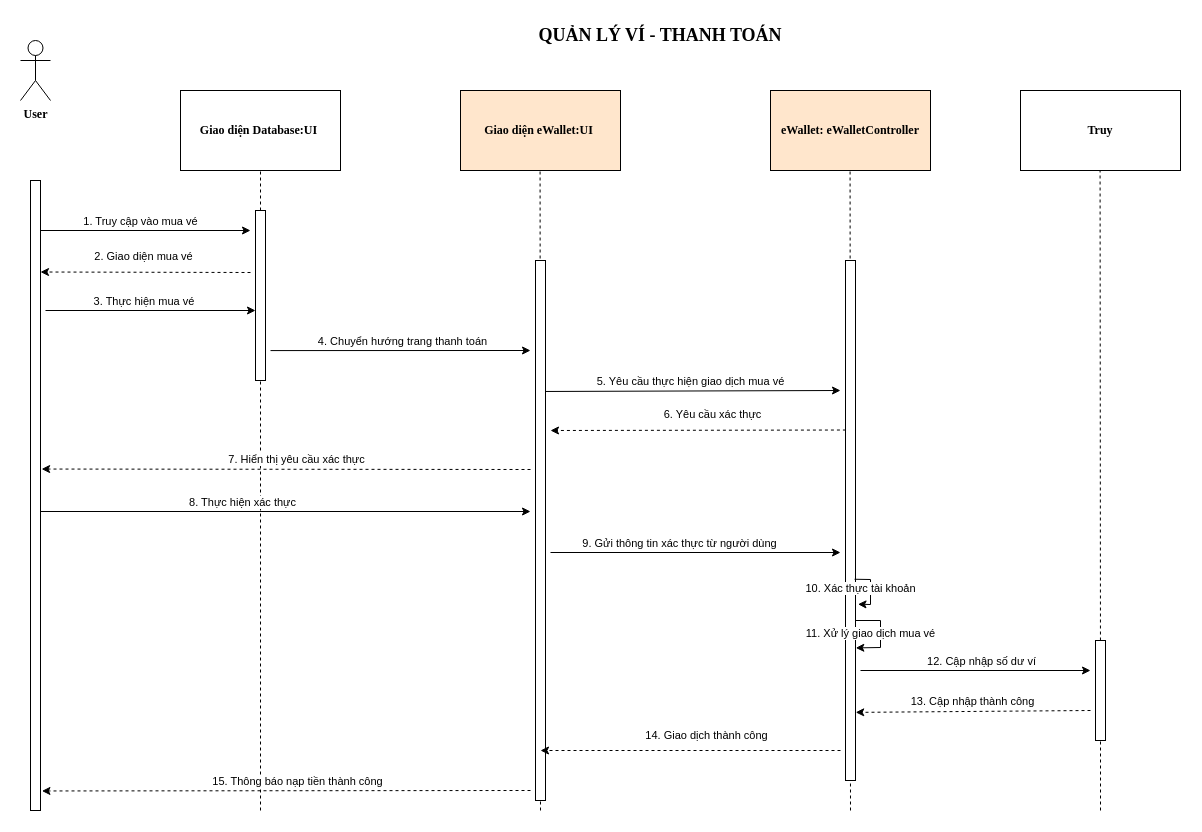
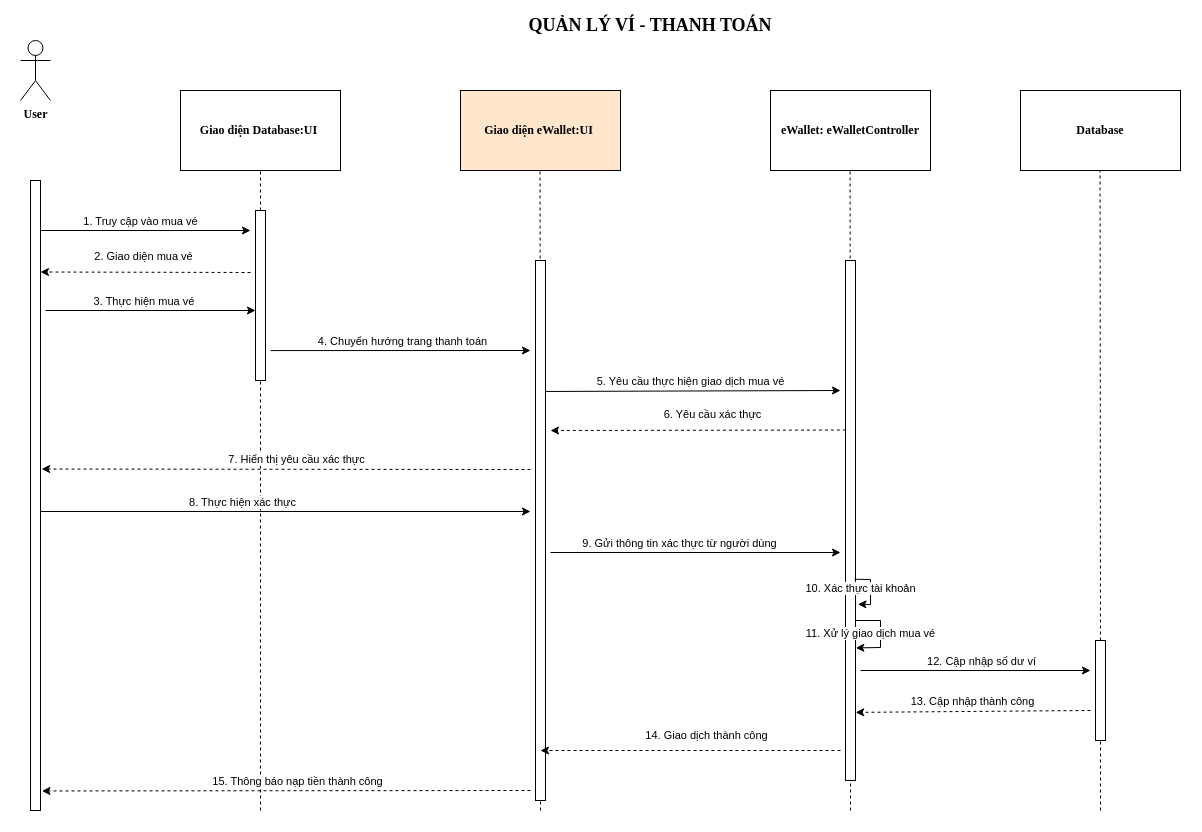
  <mxCell id="0" />
  <mxCell id="1" parent="0" />
  <mxCell id="2" value="User" style="shape=umlActor;verticalLabelPosition=bottom;verticalAlign=top;html=1;outlineConnect=0;fontFamily=Verdana;fontStyle=1" parent="1" vertex="1"><mxGeometry x="20" y="40" width="30" height="60" as="geometry" /></mxCell>
  <mxCell id="3" value="Giao diện Database:UI&amp;nbsp;" style="rounded=0;whiteSpace=wrap;html=1;fontFamily=Verdana;fontStyle=1" parent="1" vertex="1"><mxGeometry x="180" y="90" width="160" height="80" as="geometry" /></mxCell>
  <mxCell id="4" value="Giao diện eWallet:UI&amp;nbsp;" style="rounded=0;whiteSpace=wrap;html=1;fontFamily=Verdana;fontStyle=1;fillColor=#ffe6cc;" parent="1" vertex="1"><mxGeometry x="460" y="90" width="160" height="80" as="geometry" /></mxCell>
- <mxCell id="5" value="Truy" style="rounded=0;whiteSpace=wrap;html=1;fontFamily=Verdana;fontStyle=1" parent="1" vertex="1"><mxGeometry x="1020" y="90" width="160" height="80" as="geometry" /></mxCell>
+ <mxCell id="5" value="Database" style="rounded=0;whiteSpace=wrap;html=1;fontFamily=Verdana;fontStyle=1" parent="1" vertex="1"><mxGeometry x="1020" y="90" width="160" height="80" as="geometry" /></mxCell>
  <mxCell id="6" value="" style="rounded=0;whiteSpace=wrap;html=1;fontFamily=Verdana;" parent="1" vertex="1"><mxGeometry x="30" y="180" width="10" height="630" as="geometry" /></mxCell>
  <mxCell id="7" value="" style="endArrow=none;html=1;rounded=0;fontFamily=Verdana;dashed=1;entryX=0.5;entryY=1;entryDx=0;entryDy=0;startArrow=none;" parent="1" source="10" target="3" edge="1"><mxGeometry width="50" height="50" relative="1" as="geometry"><mxPoint x="260" y="890" as="sourcePoint" /><mxPoint x="560" y="570" as="targetPoint" /></mxGeometry></mxCell>
  <mxCell id="8" value="" style="endArrow=none;html=1;rounded=0;fontFamily=Verdana;dashed=1;entryX=0.5;entryY=1;entryDx=0;entryDy=0;" parent="1" edge="1"><mxGeometry width="50" height="50" relative="1" as="geometry"><mxPoint x="540" y="810" as="sourcePoint" /><mxPoint x="539.58" y="170" as="targetPoint" /></mxGeometry></mxCell>
  <mxCell id="9" value="" style="endArrow=none;html=1;rounded=0;fontFamily=Verdana;dashed=1;entryX=0.5;entryY=1;entryDx=0;entryDy=0;startArrow=none;" parent="1" source="35" edge="1"><mxGeometry width="50" height="50" relative="1" as="geometry"><mxPoint x="1100" y="810" as="sourcePoint" /><mxPoint x="1099.58" y="170" as="targetPoint" /></mxGeometry></mxCell>
  <mxCell id="10" value="" style="rounded=0;whiteSpace=wrap;html=1;" parent="1" vertex="1"><mxGeometry x="255" y="210" width="10" height="170" as="geometry" /></mxCell>
  <mxCell id="11" value="" style="endArrow=none;html=1;rounded=0;fontFamily=Verdana;dashed=1;entryX=0.5;entryY=1;entryDx=0;entryDy=0;" parent="1" target="10" edge="1"><mxGeometry width="50" height="50" relative="1" as="geometry"><mxPoint x="260" y="810" as="sourcePoint" /><mxPoint x="260" y="551" as="targetPoint" /></mxGeometry></mxCell>
  <mxCell id="12" value="" style="endArrow=classic;html=1;rounded=0;" parent="1" edge="1"><mxGeometry width="50" height="50" relative="1" as="geometry"><mxPoint x="40" y="230" as="sourcePoint" /><mxPoint x="250" y="230" as="targetPoint" /></mxGeometry></mxCell>
  <mxCell id="13" value="1. Truy cập vào mua vé" style="edgeLabel;html=1;align=center;verticalAlign=middle;resizable=0;points=[];" parent="12" vertex="1" connectable="0"><mxGeometry x="-0.268" y="-2" relative="1" as="geometry"><mxPoint x="22" y="-12" as="offset" /></mxGeometry></mxCell>
  <mxCell id="14" value="" style="endArrow=classic;html=1;rounded=0;exitX=1.5;exitY=0.824;exitDx=0;exitDy=0;exitPerimeter=0;" parent="1" source="10" edge="1"><mxGeometry width="50" height="50" relative="1" as="geometry"><mxPoint x="265" y="310" as="sourcePoint" /><mxPoint x="530" y="350" as="targetPoint" /></mxGeometry></mxCell>
  <mxCell id="15" value="4. Chuyển hướng trang thanh toán" style="edgeLabel;html=1;align=center;verticalAlign=middle;resizable=0;points=[];" parent="14" vertex="1" connectable="0"><mxGeometry x="-0.268" y="-2" relative="1" as="geometry"><mxPoint x="36" y="-12" as="offset" /></mxGeometry></mxCell>
  <mxCell id="16" value="" style="rounded=0;whiteSpace=wrap;html=1;" parent="1" vertex="1"><mxGeometry x="535" y="260" width="10" height="540" as="geometry" /></mxCell>
  <mxCell id="17" value="" style="endArrow=classic;html=1;rounded=0;dashed=1;entryX=1.022;entryY=0.869;entryDx=0;entryDy=0;entryPerimeter=0;" parent="1" target="41" edge="1"><mxGeometry width="50" height="50" relative="1" as="geometry"><mxPoint x="1090" y="710" as="sourcePoint" /><mxPoint x="860" y="690" as="targetPoint" /><Array as="points" /></mxGeometry></mxCell>
  <mxCell id="18" value="13. Cập nhập thành công" style="edgeLabel;html=1;align=center;verticalAlign=middle;resizable=0;points=[];" parent="17" vertex="1" connectable="0"><mxGeometry x="0.083" relative="1" as="geometry"><mxPoint x="8" y="-11" as="offset" /></mxGeometry></mxCell>
  <mxCell id="19" value="" style="endArrow=classic;html=1;rounded=0;dashed=1;exitX=0.042;exitY=0.326;exitDx=0;exitDy=0;exitPerimeter=0;" parent="1" source="41" edge="1"><mxGeometry width="50" height="50" relative="1" as="geometry"><mxPoint x="840" y="389" as="sourcePoint" /><mxPoint x="550" y="430" as="targetPoint" /></mxGeometry></mxCell>
  <mxCell id="20" value="6. Yêu cầu xác thực" style="edgeLabel;html=1;align=center;verticalAlign=middle;resizable=0;points=[];" parent="19" vertex="1" connectable="0"><mxGeometry x="-0.398" relative="1" as="geometry"><mxPoint x="-45" y="-16" as="offset" /></mxGeometry></mxCell>
  <mxCell id="21" value="" style="endArrow=classic;html=1;rounded=0;dashed=1;entryX=1.111;entryY=0.458;entryDx=0;entryDy=0;entryPerimeter=0;" parent="1" target="6" edge="1"><mxGeometry width="50" height="50" relative="1" as="geometry"><mxPoint x="530" y="469" as="sourcePoint" /><mxPoint x="44.56" y="388.53" as="targetPoint" /></mxGeometry></mxCell>
  <mxCell id="22" value="7. Hiển thị yêu cầu xác thực" style="edgeLabel;html=1;align=center;verticalAlign=middle;resizable=0;points=[];" parent="21" vertex="1" connectable="0"><mxGeometry x="-0.054" y="1" relative="1" as="geometry"><mxPoint x="-3" y="-11" as="offset" /></mxGeometry></mxCell>
  <mxCell id="23" value="" style="endArrow=classic;html=1;rounded=0;" parent="1" edge="1"><mxGeometry width="50" height="50" relative="1" as="geometry"><mxPoint x="45" y="310" as="sourcePoint" /><mxPoint x="255" y="310" as="targetPoint" /></mxGeometry></mxCell>
  <mxCell id="24" value="3. Thực hiện mua vé&amp;nbsp;" style="edgeLabel;html=1;align=center;verticalAlign=middle;resizable=0;points=[];" parent="23" vertex="1" connectable="0"><mxGeometry x="-0.268" y="-2" relative="1" as="geometry"><mxPoint x="22" y="-12" as="offset" /></mxGeometry></mxCell>
  <mxCell id="25" value="" style="endArrow=classic;html=1;rounded=0;" parent="1" edge="1"><mxGeometry width="50" height="50" relative="1" as="geometry"><mxPoint x="40" y="511" as="sourcePoint" /><mxPoint x="530" y="511" as="targetPoint" /></mxGeometry></mxCell>
  <mxCell id="26" value="8. Thực hiện xác thực" style="edgeLabel;html=1;align=center;verticalAlign=middle;resizable=0;points=[];" parent="25" vertex="1" connectable="0"><mxGeometry x="-0.268" y="-2" relative="1" as="geometry"><mxPoint x="22" y="-12" as="offset" /></mxGeometry></mxCell>
  <mxCell id="27" value="" style="endArrow=classic;html=1;rounded=0;" parent="1" edge="1"><mxGeometry width="50" height="50" relative="1" as="geometry"><mxPoint x="550" y="552" as="sourcePoint" /><mxPoint x="840" y="552" as="targetPoint" /></mxGeometry></mxCell>
  <mxCell id="28" value="9. Gửi thông tin xác thực từ người dùng" style="edgeLabel;html=1;align=center;verticalAlign=middle;resizable=0;points=[];" parent="27" vertex="1" connectable="0"><mxGeometry x="-0.268" y="-2" relative="1" as="geometry"><mxPoint x="22" y="-12" as="offset" /></mxGeometry></mxCell>
  <mxCell id="29" value="" style="endArrow=classic;html=1;rounded=0;dashed=1;" parent="1" edge="1"><mxGeometry width="50" height="50" relative="1" as="geometry"><mxPoint x="840" y="750" as="sourcePoint" /><mxPoint x="540" y="750" as="targetPoint" /></mxGeometry></mxCell>
  <mxCell id="30" value="14. Giao dịch thành công" style="edgeLabel;html=1;align=center;verticalAlign=middle;resizable=0;points=[];" parent="29" vertex="1" connectable="0"><mxGeometry x="-0.398" relative="1" as="geometry"><mxPoint x="-45" y="-16" as="offset" /></mxGeometry></mxCell>
  <mxCell id="31" value="" style="endArrow=classic;html=1;rounded=0;dashed=1;entryX=1.144;entryY=0.969;entryDx=0;entryDy=0;entryPerimeter=0;" parent="1" target="6" edge="1"><mxGeometry width="50" height="50" relative="1" as="geometry"><mxPoint x="530" y="790" as="sourcePoint" /><mxPoint x="40" y="750" as="targetPoint" /></mxGeometry></mxCell>
  <mxCell id="32" value="15. Thông báo nạp tiền thành công" style="edgeLabel;html=1;align=center;verticalAlign=middle;resizable=0;points=[];" parent="31" vertex="1" connectable="0"><mxGeometry x="-0.054" y="1" relative="1" as="geometry"><mxPoint x="-3" y="-11" as="offset" /></mxGeometry></mxCell>
  <mxCell id="33" value="" style="endArrow=classic;html=1;rounded=0;" parent="1" edge="1"><mxGeometry width="50" height="50" relative="1" as="geometry"><mxPoint x="860" y="670" as="sourcePoint" /><mxPoint x="1090" y="670" as="targetPoint" /></mxGeometry></mxCell>
  <mxCell id="34" value="12. Cập nhập số dư ví" style="edgeLabel;html=1;align=center;verticalAlign=middle;resizable=0;points=[];" parent="33" vertex="1" connectable="0"><mxGeometry x="0.384" relative="1" as="geometry"><mxPoint x="-39" y="-10" as="offset" /></mxGeometry></mxCell>
  <mxCell id="35" value="" style="rounded=0;whiteSpace=wrap;html=1;" parent="1" vertex="1"><mxGeometry x="1095" y="640" width="10" height="100" as="geometry" /></mxCell>
  <mxCell id="36" value="" style="endArrow=none;html=1;rounded=0;fontFamily=Verdana;dashed=1;entryX=0.5;entryY=1;entryDx=0;entryDy=0;" parent="1" target="35" edge="1"><mxGeometry width="50" height="50" relative="1" as="geometry"><mxPoint x="1100" y="810" as="sourcePoint" /><mxPoint x="1099.58" y="170" as="targetPoint" /></mxGeometry></mxCell>
  <mxCell id="37" value="" style="endArrow=classic;html=1;rounded=0;dashed=1;entryX=1;entryY=0.25;entryDx=0;entryDy=0;" parent="1" edge="1"><mxGeometry width="50" height="50" relative="1" as="geometry"><mxPoint x="250" y="272" as="sourcePoint" /><mxPoint x="40" y="271.5" as="targetPoint" /></mxGeometry></mxCell>
  <mxCell id="38" value="2. Giao diện mua vé" style="edgeLabel;html=1;align=center;verticalAlign=middle;resizable=0;points=[];" parent="37" vertex="1" connectable="0"><mxGeometry x="-0.398" relative="1" as="geometry"><mxPoint x="-45" y="-16" as="offset" /></mxGeometry></mxCell>
- <mxCell id="39" value="eWallet: eWalletController" style="rounded=0;whiteSpace=wrap;html=1;fontFamily=Verdana;fontStyle=1;fillColor=#ffe6cc;" parent="1" vertex="1"><mxGeometry x="770" y="90" width="160" height="80" as="geometry" /></mxCell>
+ <mxCell id="39" value="eWallet: eWalletController" style="rounded=0;whiteSpace=wrap;html=1;fontFamily=Verdana;fontStyle=1" parent="1" vertex="1"><mxGeometry x="770" y="90" width="160" height="80" as="geometry" /></mxCell>
  <mxCell id="40" value="" style="endArrow=none;html=1;rounded=0;fontFamily=Verdana;dashed=1;entryX=0.5;entryY=1;entryDx=0;entryDy=0;" parent="1" edge="1"><mxGeometry width="50" height="50" relative="1" as="geometry"><mxPoint x="850" y="810" as="sourcePoint" /><mxPoint x="849.58" y="170" as="targetPoint" /></mxGeometry></mxCell>
  <mxCell id="41" value="" style="rounded=0;whiteSpace=wrap;html=1;" parent="1" vertex="1"><mxGeometry x="845" y="260" width="10" height="520" as="geometry" /></mxCell>
  <mxCell id="42" value="" style="endArrow=classic;html=1;rounded=0;exitX=0.905;exitY=0.613;exitDx=0;exitDy=0;exitPerimeter=0;entryX=1.249;entryY=0.661;entryDx=0;entryDy=0;entryPerimeter=0;" parent="1" source="41" target="41" edge="1"><mxGeometry width="50" height="50" relative="1" as="geometry"><mxPoint x="855" y="590" as="sourcePoint" /><mxPoint x="870" y="520" as="targetPoint" /><Array as="points"><mxPoint x="870" y="579" /><mxPoint x="870" y="604" /></Array></mxGeometry></mxCell>
  <mxCell id="43" value="10. Xác thực tài khoản" style="edgeLabel;html=1;align=center;verticalAlign=middle;resizable=0;points=[];" parent="42" vertex="1" connectable="0"><mxGeometry x="0.148" y="1" relative="1" as="geometry"><mxPoint x="-12" y="-7" as="offset" /></mxGeometry></mxCell>
  <mxCell id="44" value="" style="endArrow=classic;html=1;rounded=0;exitX=1.144;exitY=0.238;exitDx=0;exitDy=0;exitPerimeter=0;" parent="1" edge="1"><mxGeometry width="50" height="50" relative="1" as="geometry"><mxPoint x="545" y="390.98" as="sourcePoint" /><mxPoint x="840" y="390" as="targetPoint" /></mxGeometry></mxCell>
  <mxCell id="45" value="5. Yêu cầu thực hiện giao dịch mua vé" style="edgeLabel;html=1;align=center;verticalAlign=middle;resizable=0;points=[];" parent="44" vertex="1" connectable="0"><mxGeometry x="-0.268" y="-2" relative="1" as="geometry"><mxPoint x="36" y="-12" as="offset" /></mxGeometry></mxCell>
  <mxCell id="46" value="" style="endArrow=classic;html=1;rounded=0;entryX=1.03;entryY=0.745;entryDx=0;entryDy=0;entryPerimeter=0;" parent="1" target="41" edge="1"><mxGeometry width="50" height="50" relative="1" as="geometry"><mxPoint x="855" y="620" as="sourcePoint" /><mxPoint x="867.49" y="613.72" as="targetPoint" /><Array as="points"><mxPoint x="880" y="620" /><mxPoint x="880" y="647" /></Array></mxGeometry></mxCell>
  <mxCell id="47" value="11. Xử lý giao dịch mua vé" style="edgeLabel;html=1;align=center;verticalAlign=middle;resizable=0;points=[];" parent="46" vertex="1" connectable="0"><mxGeometry x="0.148" y="1" relative="1" as="geometry"><mxPoint x="-12" y="-7" as="offset" /></mxGeometry></mxCell>
- <mxCell id="48" value="QUẢN LÝ VÍ - THANH TOÁN" style="text;html=1;strokeColor=none;fillColor=none;align=center;verticalAlign=middle;whiteSpace=wrap;rounded=0;fontFamily=Verdana;fontSize=18;fontStyle=1" vertex="1" parent="1"><mxGeometry x="520" y="20" width="280" height="30" as="geometry" /></mxCell>
+ <mxCell id="48" value="QUẢN LÝ VÍ - THANH TOÁN" style="text;html=1;strokeColor=none;fillColor=none;align=center;verticalAlign=middle;whiteSpace=wrap;rounded=0;fontFamily=Verdana;fontSize=18;fontStyle=1" vertex="1" parent="1"><mxGeometry x="510" y="10" width="280" height="30" as="geometry" /></mxCell>
